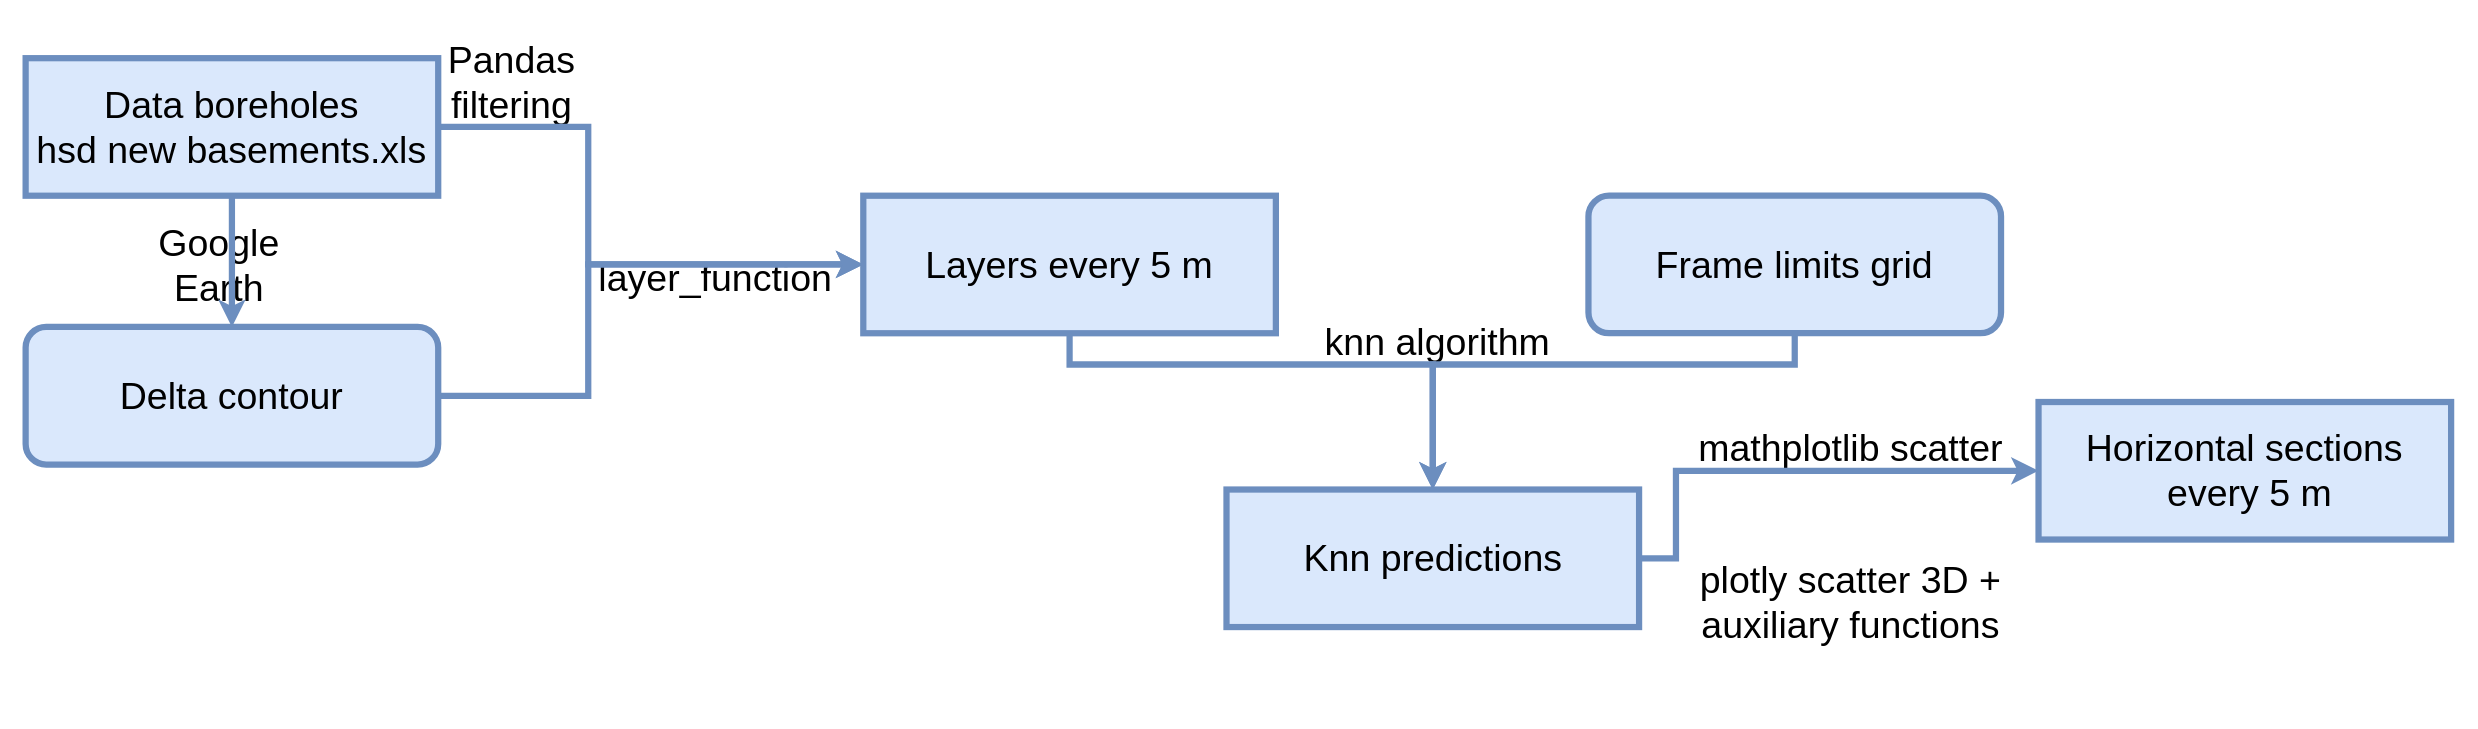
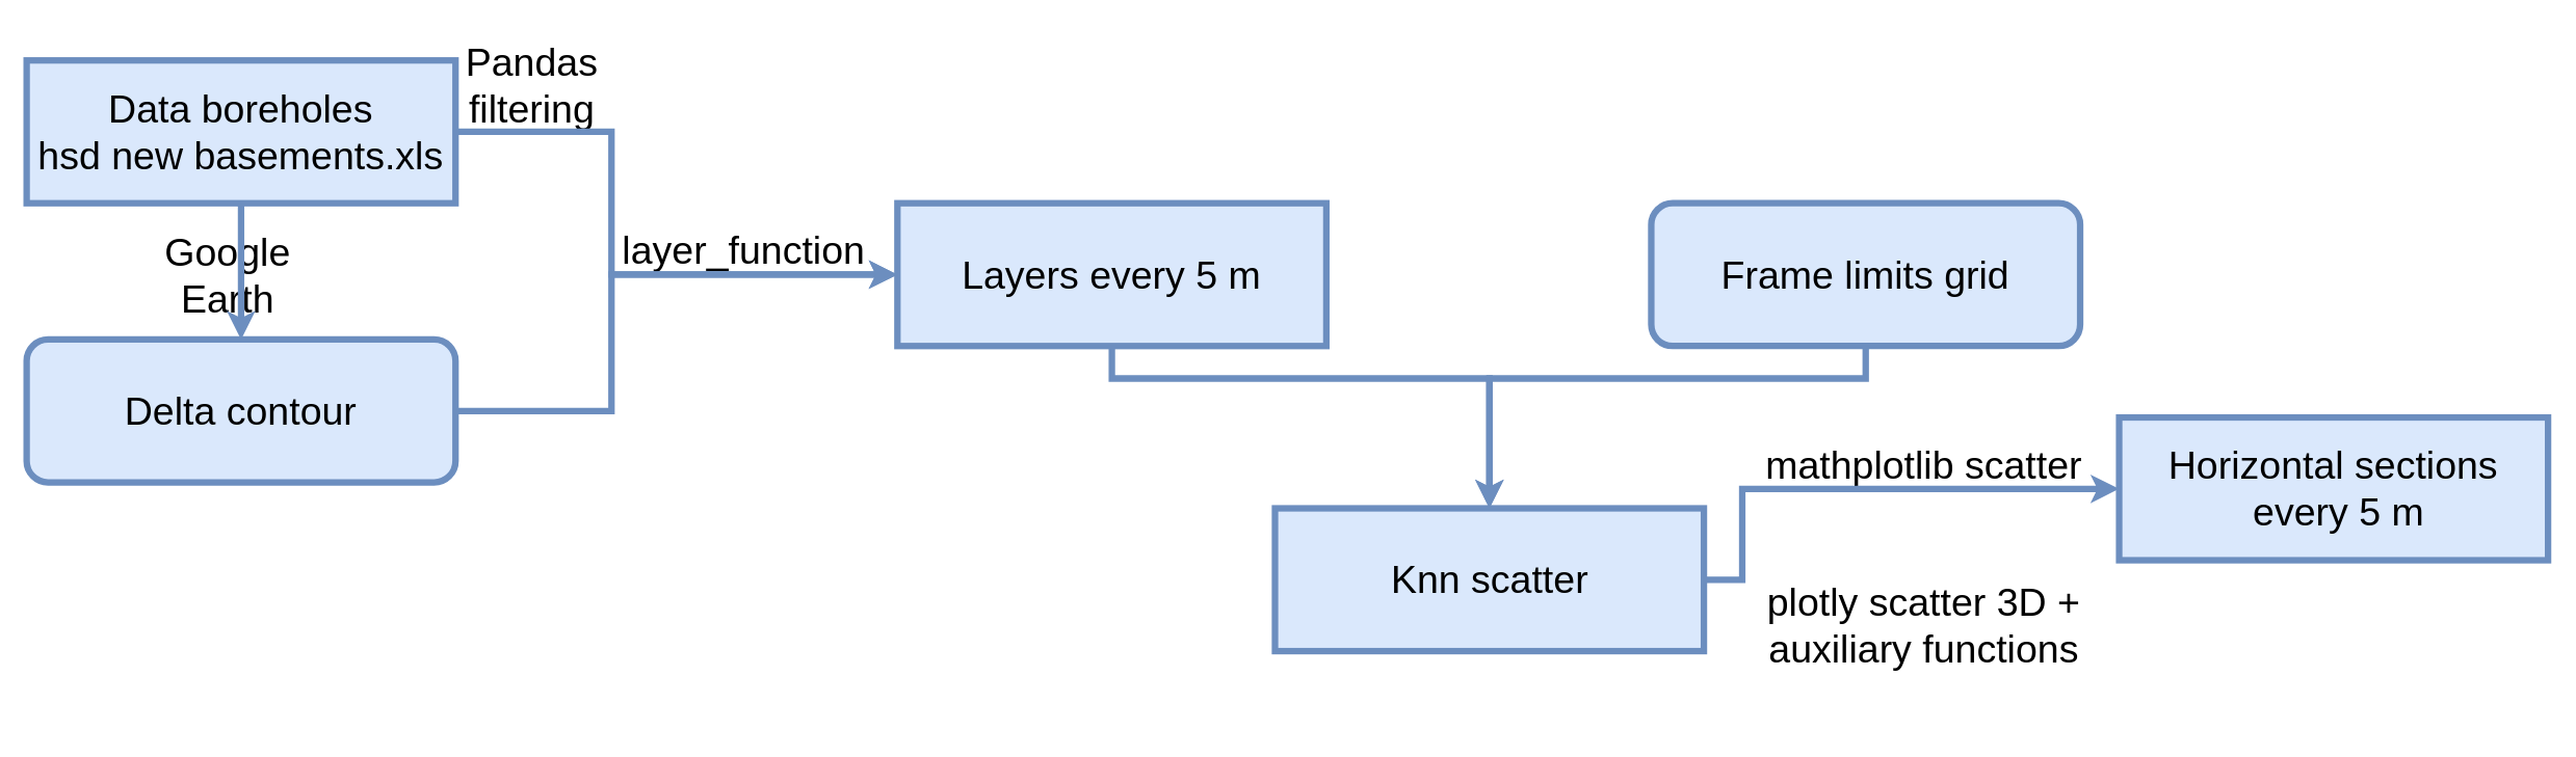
  <mxCell id="0" />
  <mxCell id="1" parent="0" />
  <mxCell id="2" value="Pandas filtering" style="text;html=1;strokeColor=none;fillColor=none;align=center;verticalAlign=middle;whiteSpace=wrap;rounded=0;fontFamily=Helvetica;fontSize=30;" vertex="1" parent="1"><mxGeometry x="324" y="20" width="170" height="90" as="geometry" /></mxCell>
  <mxCell id="3" value="Google&lt;br style=&quot;font-size: 30px;&quot;&gt;Earth" style="text;html=1;strokeColor=none;fillColor=none;align=center;verticalAlign=middle;whiteSpace=wrap;rounded=0;fontFamily=Helvetica;fontSize=30;" vertex="1" parent="1"><mxGeometry x="110" y="172" width="130" height="80" as="geometry" /></mxCell>
- <mxCell id="4" value="layer_function" style="text;html=1;strokeColor=none;fillColor=none;align=center;verticalAlign=middle;whiteSpace=wrap;rounded=0;fontFamily=Helvetica;fontSize=30;" vertex="1" parent="1"><mxGeometry x="462" y="207" width="220" height="30" as="geometry" /></mxCell>
- <mxCell id="5" value="knn algorithm" style="text;html=1;strokeColor=none;fillColor=none;align=center;verticalAlign=middle;whiteSpace=wrap;rounded=0;fontFamily=Helvetica;fontSize=30;" vertex="1" parent="1"><mxGeometry x="1056" y="224" width="187" height="97" as="geometry" /></mxCell>
+ <mxCell id="4" value="layer_function" style="text;html=1;strokeColor=none;fillColor=none;align=center;verticalAlign=middle;whiteSpace=wrap;rounded=0;fontFamily=Helvetica;fontSize=30;" vertex="1" parent="1"><mxGeometry x="462" y="177" width="220" height="30" as="geometry" /></mxCell>
  <mxCell id="6" value="mathplotlib scatter" style="text;html=1;strokeColor=none;fillColor=none;align=center;verticalAlign=middle;whiteSpace=wrap;rounded=0;fontFamily=Helvetica;fontSize=30;" vertex="1" parent="1"><mxGeometry x="1330" y="338" width="300" height="40" as="geometry" /></mxCell>
  <mxCell id="7" value="plotly scatter 3D + auxiliary functions" style="text;html=1;strokeColor=none;fillColor=none;align=center;verticalAlign=middle;whiteSpace=wrap;rounded=0;fontFamily=Helvetica;fontSize=30;" vertex="1" parent="1"><mxGeometry x="1330" y="401" width="300" height="160" as="geometry" /></mxCell>
  <mxCell id="8" style="edgeStyle=orthogonalEdgeStyle;rounded=0;orthogonalLoop=1;jettySize=auto;html=1;exitX=0.5;exitY=1;exitDx=0;exitDy=0;fontSize=30;fillColor=#dae8fc;strokeColor=#6c8ebf;strokeWidth=5;" edge="1" parent="1" source="10" target="12"><mxGeometry relative="1" as="geometry" /></mxCell>
  <mxCell id="9" style="edgeStyle=orthogonalEdgeStyle;rounded=0;orthogonalLoop=1;jettySize=auto;html=1;exitX=1;exitY=0.5;exitDx=0;exitDy=0;entryX=0;entryY=0.5;entryDx=0;entryDy=0;fontSize=30;strokeWidth=5;fillColor=#dae8fc;strokeColor=#6c8ebf;" edge="1" parent="1" source="10" target="14"><mxGeometry relative="1" as="geometry"><Array as="points"><mxPoint x="470" y="101" /><mxPoint x="470" y="211" /></Array></mxGeometry></mxCell>
  <mxCell id="10" value="&lt;div style=&quot;font-size: 30px;&quot;&gt;Data boreholes&lt;br style=&quot;font-size: 30px;&quot;&gt;&lt;/div&gt;&lt;div style=&quot;font-size: 30px;&quot;&gt;hsd new basements.xls&lt;/div&gt;" style="rounded=0;whiteSpace=wrap;html=1;fontSize=30;fillColor=#dae8fc;strokeColor=#6c8ebf;strokeWidth=5;" vertex="1" parent="1"><mxGeometry x="20" y="46" width="330" height="110" as="geometry" /></mxCell>
  <mxCell id="11" style="edgeStyle=orthogonalEdgeStyle;rounded=0;orthogonalLoop=1;jettySize=auto;html=1;exitX=1;exitY=0.5;exitDx=0;exitDy=0;entryX=0;entryY=0.5;entryDx=0;entryDy=0;fontSize=30;strokeWidth=5;fillColor=#dae8fc;strokeColor=#6c8ebf;" edge="1" parent="1" source="12" target="14"><mxGeometry relative="1" as="geometry"><Array as="points"><mxPoint x="470" y="316" /><mxPoint x="470" y="211" /></Array></mxGeometry></mxCell>
  <mxCell id="12" value="Delta contour" style="whiteSpace=wrap;html=1;fontSize=30;fillColor=#dae8fc;strokeColor=#6c8ebf;strokeWidth=5;rounded=1;" vertex="1" parent="1"><mxGeometry x="20" y="261" width="330" height="110" as="geometry" /></mxCell>
  <mxCell id="13" style="edgeStyle=orthogonalEdgeStyle;rounded=0;orthogonalLoop=1;jettySize=auto;html=1;exitX=0.5;exitY=1;exitDx=0;exitDy=0;entryX=0.5;entryY=0;entryDx=0;entryDy=0;fontSize=30;strokeWidth=5;fillColor=#dae8fc;strokeColor=#6c8ebf;" edge="1" parent="1" source="14" target="18"><mxGeometry relative="1" as="geometry"><Array as="points"><mxPoint x="855" y="291" /><mxPoint x="1146" y="291" /></Array></mxGeometry></mxCell>
  <mxCell id="14" value="Layers every 5 m" style="rounded=0;whiteSpace=wrap;html=1;fontSize=30;fillColor=#dae8fc;strokeColor=#6c8ebf;strokeWidth=5;" vertex="1" parent="1"><mxGeometry x="690" y="156" width="330" height="110" as="geometry" /></mxCell>
  <mxCell id="15" style="edgeStyle=orthogonalEdgeStyle;rounded=0;orthogonalLoop=1;jettySize=auto;html=1;exitX=0.5;exitY=1;exitDx=0;exitDy=0;entryX=0.5;entryY=0;entryDx=0;entryDy=0;fontSize=30;strokeWidth=5;fillColor=#dae8fc;strokeColor=#6c8ebf;" edge="1" parent="1" source="16" target="18"><mxGeometry relative="1" as="geometry"><Array as="points"><mxPoint x="1435" y="291" /><mxPoint x="1146" y="291" /></Array></mxGeometry></mxCell>
  <mxCell id="16" value="Frame limits grid" style="whiteSpace=wrap;html=1;fontSize=30;fillColor=#dae8fc;strokeColor=#6c8ebf;strokeWidth=5;rounded=1;" vertex="1" parent="1"><mxGeometry x="1270" y="156" width="330" height="110" as="geometry" /></mxCell>
  <mxCell id="17" style="edgeStyle=orthogonalEdgeStyle;rounded=0;orthogonalLoop=1;jettySize=auto;html=1;exitX=1;exitY=0.5;exitDx=0;exitDy=0;fontSize=30;strokeWidth=5;fillColor=#dae8fc;strokeColor=#6c8ebf;" edge="1" parent="1" source="18" target="19"><mxGeometry relative="1" as="geometry"><Array as="points"><mxPoint x="1340" y="446" /><mxPoint x="1340" y="376" /></Array></mxGeometry></mxCell>
- <mxCell id="18" value="Knn predictions" style="rounded=0;whiteSpace=wrap;html=1;fontSize=30;fillColor=#dae8fc;strokeColor=#6c8ebf;strokeWidth=5;" vertex="1" parent="1"><mxGeometry x="980.5" y="391" width="330" height="110" as="geometry" /></mxCell>
+ <mxCell id="18" value="Knn scatter" style="rounded=0;whiteSpace=wrap;html=1;fontSize=30;fillColor=#dae8fc;strokeColor=#6c8ebf;strokeWidth=5;" vertex="1" parent="1"><mxGeometry x="980.5" y="391" width="330" height="110" as="geometry" /></mxCell>
  <mxCell id="19" value="&lt;div style=&quot;font-size: 30px;&quot;&gt;Horizontal sections&lt;/div&gt;&lt;div style=&quot;font-size: 30px;&quot;&gt;&amp;nbsp;every 5 m&lt;/div&gt;" style="rounded=0;whiteSpace=wrap;html=1;fontSize=30;fillColor=#dae8fc;strokeColor=#6c8ebf;strokeWidth=5;" vertex="1" parent="1"><mxGeometry x="1630" y="321" width="330" height="110" as="geometry" /></mxCell>
